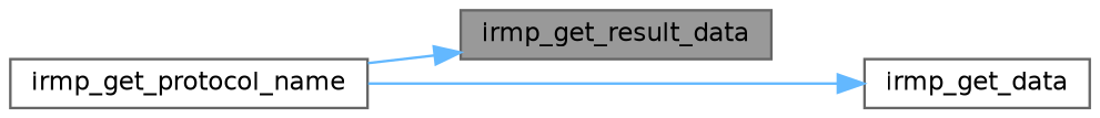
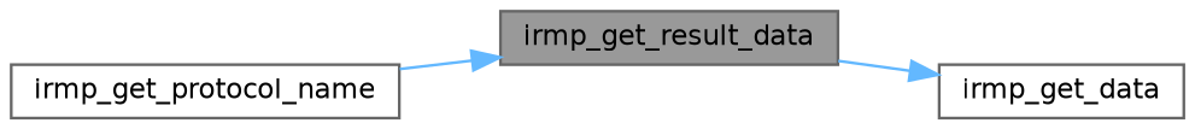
  digraph {
    rankdir=LR
    node [color=grey40 fillcolor=white fontname=Helvetica fontsize=10 shape=box style=filled]
    edge [color=steelblue1 fontname=Helvetica fontsize=10 labelfontname=Helvetica labelfontsize=10 style=solid]
    n1 [color=gray40 fillcolor=grey60 fontcolor=black height=0.2 label=irmp_get_result_data width=0.4]
    n2 [height=0.2 label=irmp_get_data width=0.4]
    n3 [height=0.2 label=irmp_get_protocol_name width=0.4]
-   n3 -> n2
+   n1 -> n2
    n3 -> n1
  }
